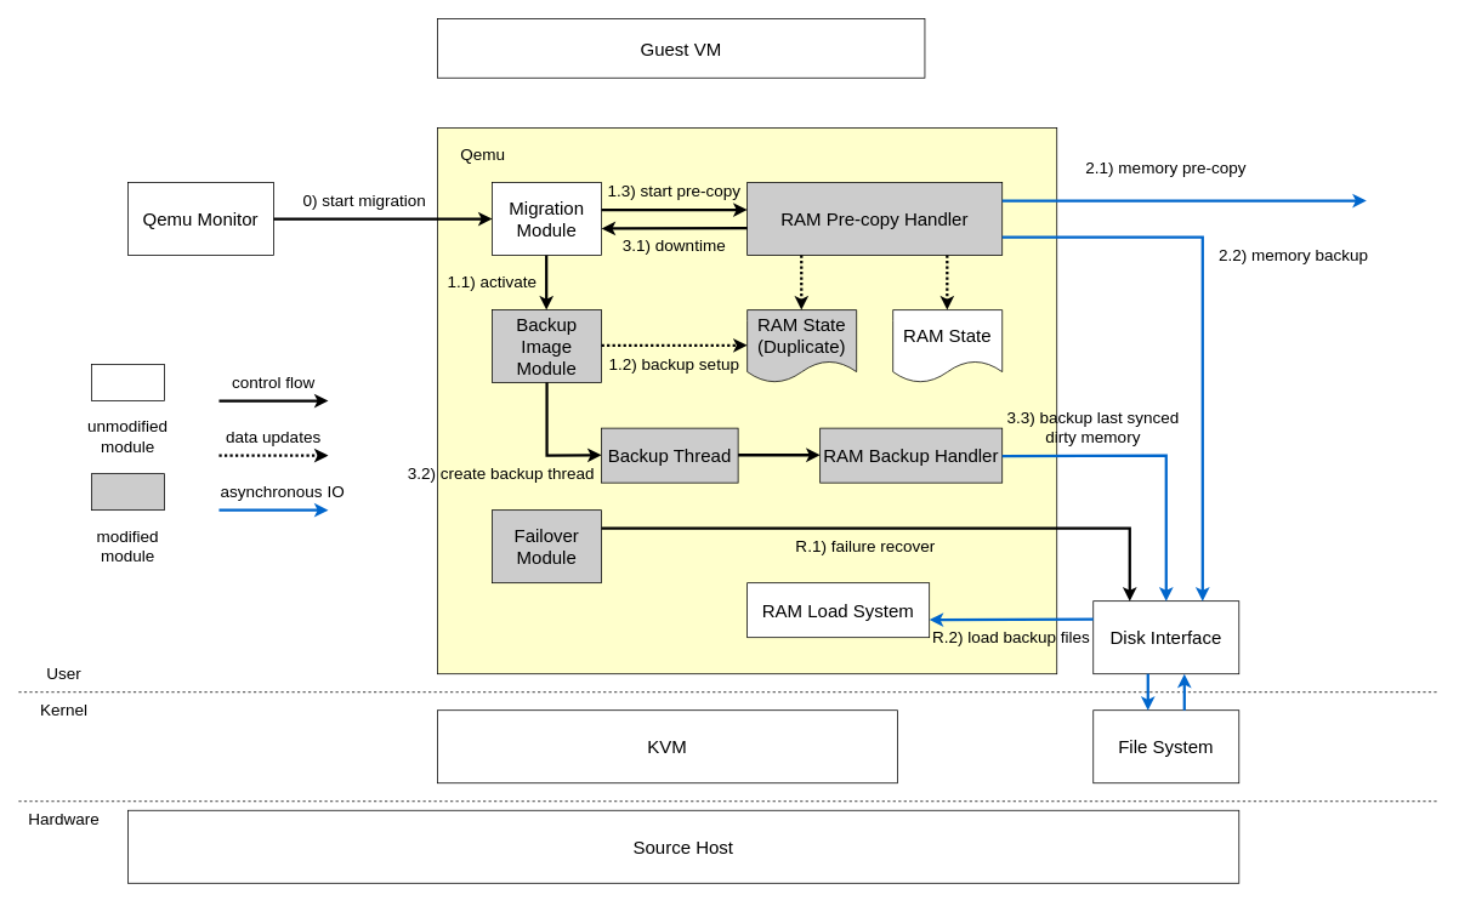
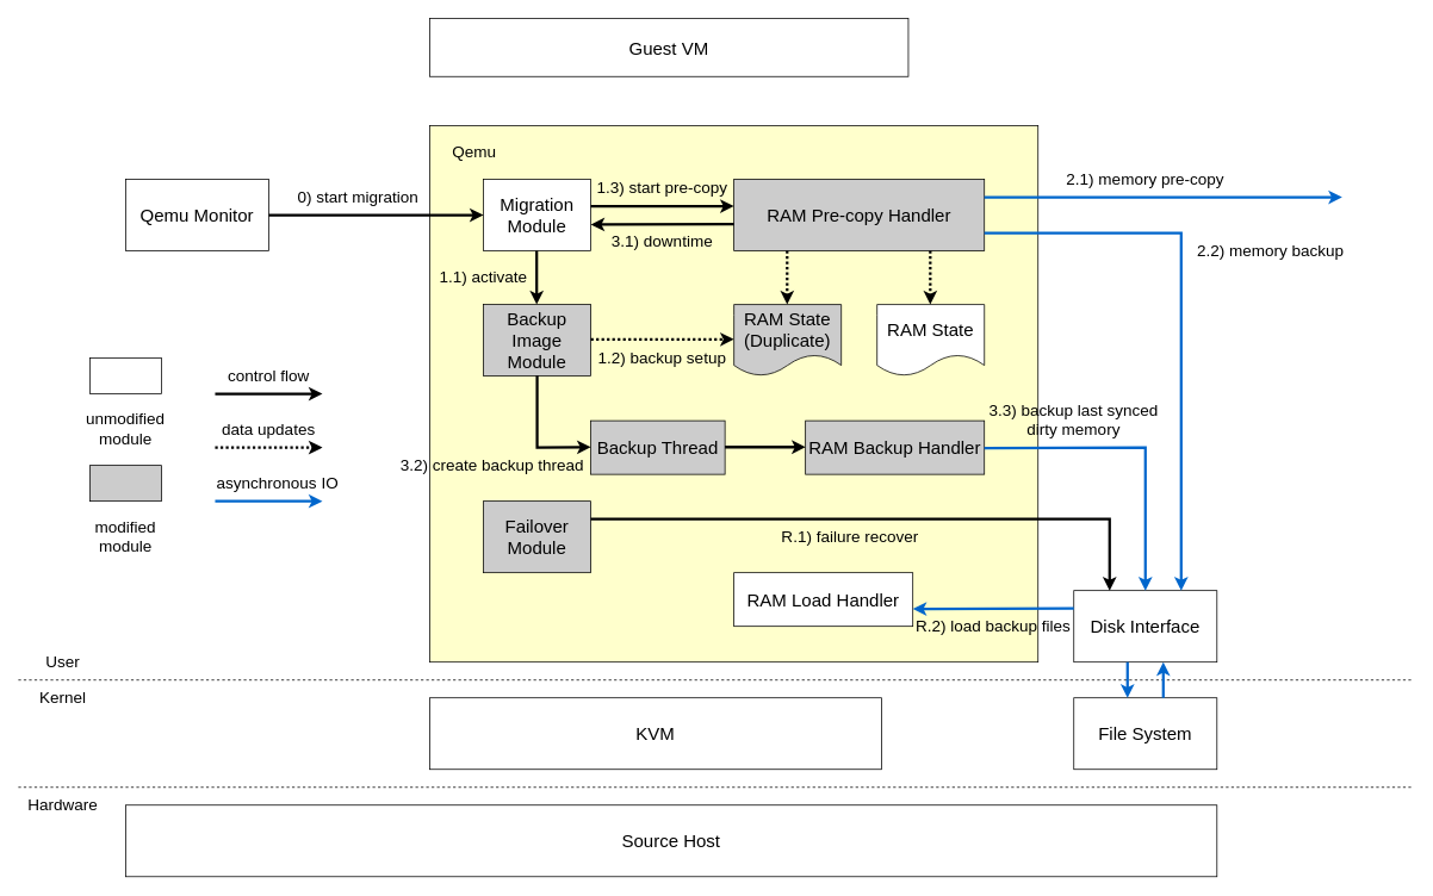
  <mxCell id="0" />
  <mxCell id="1" parent="0" />
  <mxCell id="2" value="&lt;font style=&quot;font-size: 20px;&quot;&gt;Guest VM&lt;/font&gt;" style="rounded=0;whiteSpace=wrap;html=1;align=center;" parent="1" vertex="1"><mxGeometry x="480" y="20" width="535" height="65" as="geometry" /></mxCell>
  <mxCell id="3" value="" style="rounded=0;whiteSpace=wrap;html=1;fillColor=#FFFFCC;" parent="1" vertex="1"><mxGeometry x="480" y="140" width="680" height="600" as="geometry" /></mxCell>
  <mxCell id="4" value="&lt;font style=&quot;font-size: 18px;&quot;&gt;Qemu&lt;/font&gt;" style="text;html=1;strokeColor=none;fillColor=none;align=center;verticalAlign=middle;whiteSpace=wrap;rounded=0;" parent="1" vertex="1"><mxGeometry x="480" y="140" width="100" height="60" as="geometry" /></mxCell>
  <mxCell id="5" value="&lt;font style=&quot;font-size: 20px;&quot;&gt;Migration&lt;br style=&quot;font-size: 20px;&quot;&gt;Module&lt;/font&gt;" style="rounded=0;whiteSpace=wrap;html=1;fontSize=20;" parent="1" vertex="1"><mxGeometry x="540" y="200" width="120" height="80" as="geometry" /></mxCell>
  <mxCell id="6" value="&lt;font style=&quot;font-size: 20px;&quot;&gt;Backup Image&lt;br style=&quot;font-size: 20px;&quot;&gt;Module&lt;/font&gt;" style="rounded=0;whiteSpace=wrap;html=1;fillColor=#CCCCCC;fontSize=20;" parent="1" vertex="1"><mxGeometry x="540" y="340" width="120" height="80" as="geometry" /></mxCell>
  <mxCell id="7" value="&lt;font style=&quot;font-size: 20px;&quot;&gt;Failover&lt;br style=&quot;font-size: 20px;&quot;&gt;Module&lt;/font&gt;" style="rounded=0;whiteSpace=wrap;html=1;fillColor=#CCCCCC;fontSize=20;" parent="1" vertex="1"><mxGeometry x="540" y="560" width="120" height="80" as="geometry" /></mxCell>
- <mxCell id="8" value="&lt;font style=&quot;font-size: 20px;&quot;&gt;RAM Load System&lt;/font&gt;" style="rounded=0;whiteSpace=wrap;html=1;fillColor=#FFFFFF;fontSize=20;" parent="1" vertex="1"><mxGeometry y="640" width="200" height="60" as="geometry" x="820" /></mxCell>
+ <mxCell id="8" value="&lt;font style=&quot;font-size: 20px;&quot;&gt;RAM Load Handler&lt;/font&gt;" style="rounded=0;whiteSpace=wrap;html=1;fillColor=#FFFFFF;fontSize=20;" parent="1" vertex="1"><mxGeometry y="640" width="200" height="60" as="geometry" x="820" /></mxCell>
  <mxCell id="9" value="" style="endArrow=none;dashed=1;html=1;rounded=0;" parent="1" edge="1"><mxGeometry width="50" height="50" relative="1" as="geometry"><mxPoint x="20" y="760" as="sourcePoint" /><mxPoint x="1580" y="760" as="targetPoint" /></mxGeometry></mxCell>
  <mxCell id="10" value="&lt;font style=&quot;font-size: 18px;&quot;&gt;User&lt;/font&gt;" style="text;html=1;strokeColor=none;fillColor=none;align=center;verticalAlign=middle;whiteSpace=wrap;rounded=0;" parent="1" vertex="1"><mxGeometry x="20" y="720" width="100" height="40" as="geometry" /></mxCell>
  <mxCell id="11" value="&lt;font style=&quot;font-size: 18px;&quot;&gt;Kernel&lt;/font&gt;" style="text;html=1;strokeColor=none;fillColor=none;align=center;verticalAlign=middle;whiteSpace=wrap;rounded=0;" parent="1" vertex="1"><mxGeometry x="20" y="760" width="100" height="40" as="geometry" /></mxCell>
  <mxCell id="12" value="&lt;font style=&quot;font-size: 20px;&quot;&gt;Qemu Monitor&lt;/font&gt;" style="rounded=0;whiteSpace=wrap;html=1;align=center;" parent="1" vertex="1"><mxGeometry x="140" y="200" width="160" height="80" as="geometry" /></mxCell>
  <mxCell id="13" value="&lt;font style=&quot;font-size: 18px;&quot;&gt;0) start migration&lt;/font&gt;" style="text;html=1;strokeColor=none;fillColor=none;align=center;verticalAlign=middle;whiteSpace=wrap;rounded=0;" parent="1" vertex="1"><mxGeometry x="320" y="200" width="160" height="40" as="geometry" /></mxCell>
  <mxCell id="14" value="&lt;font style=&quot;font-size: 18px;&quot;&gt;1.1) activate&lt;/font&gt;" style="text;html=1;strokeColor=none;fillColor=none;align=center;verticalAlign=middle;whiteSpace=wrap;rounded=0;" parent="1" vertex="1"><mxGeometry x="480" y="290" width="120" height="40" as="geometry" /></mxCell>
  <mxCell id="15" value="&lt;font style=&quot;font-size: 20px;&quot;&gt;RAM Pre-copy Handler&lt;/font&gt;" style="rounded=0;whiteSpace=wrap;html=1;fillColor=#CCCCCC;fontSize=20;" parent="1" vertex="1"><mxGeometry y="200" width="280" height="80" as="geometry" x="820" /></mxCell>
  <mxCell id="16" value="&lt;font style=&quot;font-size: 18px;&quot;&gt;1.3) start pre-copy&lt;br&gt;&lt;/font&gt;" style="text;html=1;strokeColor=none;fillColor=none;align=center;verticalAlign=middle;whiteSpace=wrap;rounded=0;" parent="1" vertex="1"><mxGeometry x="660" y="190" width="160" height="40" as="geometry" /></mxCell>
  <mxCell id="17" value="&lt;font style=&quot;font-size: 18px;&quot;&gt;1.2) backup setup&lt;/font&gt;" style="text;html=1;strokeColor=none;fillColor=none;align=center;verticalAlign=middle;whiteSpace=wrap;rounded=0;" parent="1" vertex="1"><mxGeometry x="660" y="380" width="160" height="40" as="geometry" /></mxCell>
  <mxCell id="18" value="&lt;font style=&quot;font-size: 20px;&quot;&gt;Disk Interface&lt;/font&gt;" style="rounded=0;whiteSpace=wrap;html=1;align=center;fontSize=20;" parent="1" vertex="1"><mxGeometry x="1200" y="660" width="160" height="80" as="geometry" /></mxCell>
  <mxCell id="19" value="&lt;font style=&quot;font-size: 18px;&quot;&gt;2.2) memory backup&lt;/font&gt;" style="text;html=1;strokeColor=none;fillColor=none;align=center;verticalAlign=middle;whiteSpace=wrap;rounded=0;" parent="1" vertex="1"><mxGeometry x="1330" y="260" width="180" height="40" as="geometry" /></mxCell>
- <mxCell id="20" value="&lt;font style=&quot;font-size: 18px;&quot;&gt;2.1) memory pre-copy&lt;/font&gt;" style="text;html=1;strokeColor=none;fillColor=none;align=center;verticalAlign=middle;whiteSpace=wrap;rounded=0;" parent="1" vertex="1"><mxGeometry x="1180" y="165" width="200" height="40" as="geometry" /></mxCell>
+ <mxCell id="20" value="&lt;font style=&quot;font-size: 18px;&quot;&gt;2.1) memory pre-copy&lt;/font&gt;" style="text;html=1;strokeColor=none;fillColor=none;align=center;verticalAlign=middle;whiteSpace=wrap;rounded=0;" parent="1" vertex="1"><mxGeometry x="1180" y="180" width="200" height="40" as="geometry" /></mxCell>
  <mxCell id="21" value="&lt;font style=&quot;font-size: 18px;&quot;&gt;3.1) downtime&lt;/font&gt;" style="text;html=1;strokeColor=none;fillColor=none;align=center;verticalAlign=middle;whiteSpace=wrap;rounded=0;" parent="1" vertex="1"><mxGeometry x="660" y="250" width="160" height="40" as="geometry" /></mxCell>
  <mxCell id="22" value="" style="endArrow=classic;html=1;rounded=0;strokeWidth=3;strokeColor=#0066CC;" parent="1" edge="1"><mxGeometry width="50" height="50" relative="1" as="geometry"><mxPoint x="1100" y="260" as="sourcePoint" /><mxPoint x="1320" y="660" as="targetPoint" /><Array as="points"><mxPoint x="1320" y="260" /></Array></mxGeometry></mxCell>
  <mxCell id="23" value="" style="endArrow=classic;html=1;rounded=0;strokeWidth=3;strokeColor=#0066CC;" parent="1" edge="1"><mxGeometry width="50" height="50" relative="1" as="geometry"><mxPoint x="1100" y="220" as="sourcePoint" /><mxPoint x="1500" y="220" as="targetPoint" /></mxGeometry></mxCell>
  <mxCell id="24" value="" style="endArrow=classic;html=1;rounded=0;strokeWidth=3;dashed=1;dashPattern=1 1;" parent="1" edge="1"><mxGeometry width="50" height="50" relative="1" as="geometry"><mxPoint x="660" y="379" as="sourcePoint" /><mxPoint y="379" as="targetPoint" x="820" /></mxGeometry></mxCell>
  <mxCell id="25" value="&lt;font style=&quot;font-size: 20px;&quot;&gt;RAM State&lt;br style=&quot;font-size: 20px;&quot;&gt;(Duplicate)&lt;br style=&quot;font-size: 20px;&quot;&gt;&lt;/font&gt;" style="shape=document;whiteSpace=wrap;html=1;boundedLbl=1;fillColor=#CCCCCC;fontSize=20;" parent="1" vertex="1"><mxGeometry y="340" width="120" height="80" as="geometry" x="820" /></mxCell>
  <mxCell id="26" value="&lt;font style=&quot;font-size: 20px;&quot;&gt;RAM State&lt;br style=&quot;font-size: 20px;&quot;&gt;&lt;/font&gt;" style="shape=document;whiteSpace=wrap;html=1;boundedLbl=1;fontSize=20;" parent="1" vertex="1"><mxGeometry x="980" y="340" width="120" height="80" as="geometry" /></mxCell>
  <mxCell id="27" value="" style="endArrow=classic;html=1;rounded=0;strokeWidth=3;dashed=1;dashPattern=1 1;" parent="1" edge="1"><mxGeometry width="50" height="50" relative="1" as="geometry"><mxPoint x="1039.5" y="280" as="sourcePoint" /><mxPoint x="1039.5" y="340" as="targetPoint" /></mxGeometry></mxCell>
  <mxCell id="28" value="" style="endArrow=classic;html=1;rounded=0;strokeWidth=3;dashed=1;dashPattern=1 1;" parent="1" edge="1"><mxGeometry width="50" height="50" relative="1" as="geometry"><mxPoint x="879.5" y="280" as="sourcePoint" /><mxPoint x="879.5" y="340" as="targetPoint" /></mxGeometry></mxCell>
  <mxCell id="29" value="" style="endArrow=classic;html=1;rounded=0;strokeWidth=3;" parent="1" edge="1"><mxGeometry width="50" height="50" relative="1" as="geometry"><mxPoint x="300" y="240" as="sourcePoint" /><mxPoint x="540" y="240" as="targetPoint" /></mxGeometry></mxCell>
  <mxCell id="30" value="" style="endArrow=classic;html=1;rounded=0;strokeWidth=3;" parent="1" edge="1"><mxGeometry width="50" height="50" relative="1" as="geometry"><mxPoint x="660" y="230" as="sourcePoint" /><mxPoint y="230" as="targetPoint" x="820" /></mxGeometry></mxCell>
  <mxCell id="31" value="" style="endArrow=classic;html=1;rounded=0;strokeWidth=3;" parent="1" edge="1"><mxGeometry width="50" height="50" relative="1" as="geometry"><mxPoint y="250" as="sourcePoint" x="820" /><mxPoint x="660" y="250.5" as="targetPoint" /></mxGeometry></mxCell>
  <mxCell id="32" value="" style="endArrow=classic;html=1;rounded=0;strokeWidth=3;" parent="1" edge="1"><mxGeometry width="50" height="50" relative="1" as="geometry"><mxPoint x="599.5" y="280" as="sourcePoint" /><mxPoint x="599.5" y="340" as="targetPoint" /></mxGeometry></mxCell>
  <mxCell id="33" value="" style="endArrow=classic;html=1;rounded=0;strokeWidth=3;" parent="1" edge="1"><mxGeometry width="50" height="50" relative="1" as="geometry"><mxPoint x="660" y="580" as="sourcePoint" /><mxPoint x="1240" y="660" as="targetPoint" /><Array as="points"><mxPoint x="1240" y="580" /></Array></mxGeometry></mxCell>
  <mxCell id="34" value="" style="endArrow=classic;html=1;rounded=0;strokeWidth=3;strokeColor=#0066CC;" parent="1" edge="1"><mxGeometry width="50" height="50" relative="1" as="geometry"><mxPoint x="1200" y="680" as="sourcePoint" /><mxPoint x="1020" y="680.5" as="targetPoint" /></mxGeometry></mxCell>
  <mxCell id="35" value="&lt;font style=&quot;font-size: 18px;&quot;&gt;R.1) failure recover&lt;/font&gt;" style="text;html=1;strokeColor=none;fillColor=none;align=center;verticalAlign=middle;whiteSpace=wrap;rounded=0;" parent="1" vertex="1"><mxGeometry x="860" y="580" width="180" height="40" as="geometry" /></mxCell>
  <mxCell id="36" value="&lt;font style=&quot;font-size: 18px;&quot;&gt;R.2) load backup files&lt;/font&gt;" style="text;html=1;strokeColor=none;fillColor=none;align=center;verticalAlign=middle;whiteSpace=wrap;rounded=0;" parent="1" vertex="1"><mxGeometry x="1020" y="680" width="180" height="40" as="geometry" /></mxCell>
  <mxCell id="37" value="&lt;font style=&quot;font-size: 20px;&quot;&gt;KVM&lt;/font&gt;" style="rounded=0;whiteSpace=wrap;html=1;" parent="1" vertex="1"><mxGeometry x="480" y="780" width="505" height="80" as="geometry" /></mxCell>
  <mxCell id="38" value="" style="endArrow=none;dashed=1;html=1;rounded=0;" parent="1" edge="1"><mxGeometry width="50" height="50" relative="1" as="geometry"><mxPoint x="20" y="880" as="sourcePoint" /><mxPoint x="1580" y="880" as="targetPoint" /></mxGeometry></mxCell>
  <mxCell id="39" value="&lt;span style=&quot;font-size: 18px;&quot;&gt;Hardware&lt;/span&gt;" style="text;html=1;strokeColor=none;fillColor=none;align=center;verticalAlign=middle;whiteSpace=wrap;rounded=0;" parent="1" vertex="1"><mxGeometry x="20" y="880" width="100" height="40" as="geometry" /></mxCell>
  <mxCell id="40" value="&lt;font style=&quot;font-size: 20px;&quot;&gt;File System&lt;/font&gt;" style="rounded=0;whiteSpace=wrap;html=1;" parent="1" vertex="1"><mxGeometry x="1200" y="780" width="160" height="80" as="geometry" /></mxCell>
  <mxCell id="41" value="" style="endArrow=classic;html=1;rounded=0;strokeWidth=3;strokeColor=#0066CC;" parent="1" edge="1"><mxGeometry width="50" height="50" relative="1" as="geometry"><mxPoint x="1260" y="740" as="sourcePoint" /><mxPoint x="1260" y="780" as="targetPoint" /></mxGeometry></mxCell>
  <mxCell id="42" value="" style="endArrow=classic;html=1;rounded=0;strokeWidth=3;strokeColor=#0066CC;" parent="1" edge="1"><mxGeometry width="50" height="50" relative="1" as="geometry"><mxPoint x="1300" y="780" as="sourcePoint" /><mxPoint x="1300" y="740" as="targetPoint" /></mxGeometry></mxCell>
- <mxCell id="43" value="&lt;font style=&quot;font-size: 20px;&quot;&gt;Source Host&lt;/font&gt;" style="rounded=0;whiteSpace=wrap;html=1;" parent="1" vertex="1"><mxGeometry x="140" y="890" width="1220" height="80" as="geometry" /></mxCell>
+ <mxCell id="43" value="&lt;font style=&quot;font-size: 20px;&quot;&gt;Source Host&lt;/font&gt;" style="rounded=0;whiteSpace=wrap;html=1;" parent="1" vertex="1"><mxGeometry x="140" y="900" width="1220" height="80" as="geometry" /></mxCell>
  <mxCell id="44" value="" style="endArrow=classic;html=1;rounded=0;strokeWidth=3;" edge="1" parent="1"><mxGeometry width="50" height="50" relative="1" as="geometry"><mxPoint x="240" y="440" as="sourcePoint" /><mxPoint x="360" y="440" as="targetPoint" /></mxGeometry></mxCell>
  <mxCell id="45" value="" style="endArrow=classic;html=1;rounded=0;strokeWidth=3;strokeColor=#0066CC;" edge="1" parent="1"><mxGeometry width="50" height="50" relative="1" as="geometry"><mxPoint x="240" y="560" as="sourcePoint" /><mxPoint x="360" y="560" as="targetPoint" /></mxGeometry></mxCell>
  <mxCell id="46" value="&lt;span style=&quot;font-size: 18px;&quot;&gt;control flow&lt;/span&gt;" style="text;html=1;strokeColor=none;fillColor=none;align=center;verticalAlign=middle;whiteSpace=wrap;rounded=0;" vertex="1" parent="1"><mxGeometry x="240" y="400" width="120" height="40" as="geometry" /></mxCell>
  <mxCell id="47" value="" style="endArrow=classic;html=1;rounded=0;strokeWidth=3;dashed=1;dashPattern=1 1;" edge="1" parent="1"><mxGeometry width="50" height="50" relative="1" as="geometry"><mxPoint x="240" y="500" as="sourcePoint" /><mxPoint x="360" y="500" as="targetPoint" /></mxGeometry></mxCell>
  <mxCell id="48" value="&lt;span style=&quot;font-size: 18px;&quot;&gt;data updates&lt;/span&gt;" style="text;html=1;strokeColor=none;fillColor=none;align=center;verticalAlign=middle;whiteSpace=wrap;rounded=0;" vertex="1" parent="1"><mxGeometry x="240" y="460" width="120" height="40" as="geometry" /></mxCell>
  <mxCell id="49" value="&lt;span style=&quot;font-size: 18px;&quot;&gt;asynchronous IO&lt;/span&gt;" style="text;html=1;strokeColor=none;fillColor=none;align=center;verticalAlign=middle;whiteSpace=wrap;rounded=0;" vertex="1" parent="1"><mxGeometry x="240" y="520" width="140" height="40" as="geometry" /></mxCell>
  <mxCell id="50" value="" style="rounded=0;whiteSpace=wrap;html=1;" vertex="1" parent="1"><mxGeometry x="100" y="400" width="80" height="40" as="geometry" /></mxCell>
  <mxCell id="51" value="&lt;span style=&quot;font-size: 18px;&quot;&gt;unmodified module&lt;/span&gt;" style="text;html=1;strokeColor=none;fillColor=none;align=center;verticalAlign=middle;whiteSpace=wrap;rounded=0;" vertex="1" parent="1"><mxGeometry x="80" y="460" width="120" height="40" as="geometry" /></mxCell>
  <mxCell id="52" value="" style="rounded=0;whiteSpace=wrap;html=1;fillColor=#CCCCCC;" vertex="1" parent="1"><mxGeometry x="100" y="520" width="80" height="40" as="geometry" /></mxCell>
  <mxCell id="53" value="&lt;span style=&quot;font-size: 18px;&quot;&gt;modified module&lt;/span&gt;" style="text;html=1;strokeColor=none;fillColor=none;align=center;verticalAlign=middle;whiteSpace=wrap;rounded=0;" vertex="1" parent="1"><mxGeometry x="80" y="580" width="120" height="40" as="geometry" /></mxCell>
  <mxCell id="54" value="&lt;font style=&quot;font-size: 20px;&quot;&gt;RAM Backup Handler&lt;/font&gt;" style="rounded=0;whiteSpace=wrap;html=1;fillColor=#CCCCCC;fontSize=20;" vertex="1" parent="1"><mxGeometry x="900" y="470" width="200" height="60" as="geometry" /></mxCell>
  <mxCell id="55" value="&lt;font style=&quot;font-size: 18px;&quot;&gt;3.2) create backup thread&lt;/font&gt;" style="text;html=1;strokeColor=none;fillColor=none;align=center;verticalAlign=middle;whiteSpace=wrap;rounded=0;" vertex="1" parent="1"><mxGeometry x="440" y="500" width="220" height="40" as="geometry" /></mxCell>
  <mxCell id="56" value="" style="endArrow=classic;html=1;rounded=0;strokeWidth=3;strokeColor=#0066CC;exitX=0.4;exitY=1.017;exitDx=0;exitDy=0;exitPerimeter=0;" edge="1" parent="1"><mxGeometry width="50" height="50" relative="1" as="geometry"><mxPoint x="1100" y="500.52" as="sourcePoint" /><mxPoint x="1280" y="660" as="targetPoint" /><Array as="points"><mxPoint x="1280" y="500" /></Array></mxGeometry></mxCell>
  <mxCell id="57" value="&lt;font style=&quot;font-size: 18px;&quot;&gt;3.3) backup last synced dirty memory&lt;/font&gt;" style="text;html=1;strokeColor=none;fillColor=none;align=center;verticalAlign=middle;whiteSpace=wrap;rounded=0;" vertex="1" parent="1"><mxGeometry x="1100" y="440" width="200" height="60" as="geometry" /></mxCell>
  <mxCell id="58" value="&lt;font style=&quot;font-size: 20px;&quot;&gt;Backup Thread&lt;/font&gt;" style="rounded=0;whiteSpace=wrap;html=1;fillColor=#CCCCCC;fontSize=20;" vertex="1" parent="1"><mxGeometry x="660" y="470" width="150" height="60" as="geometry" /></mxCell>
  <mxCell id="59" value="" style="endArrow=classic;html=1;rounded=0;strokeWidth=3;" edge="1" parent="1"><mxGeometry width="50" height="50" relative="1" as="geometry"><mxPoint x="600" y="419.5" as="sourcePoint" /><mxPoint x="660" y="499.5" as="targetPoint" /><Array as="points"><mxPoint x="600" y="500" /></Array></mxGeometry></mxCell>
  <mxCell id="60" value="" style="endArrow=classic;html=1;rounded=0;strokeWidth=3;" edge="1" parent="1"><mxGeometry width="50" height="50" relative="1" as="geometry"><mxPoint x="810" y="499.5" as="sourcePoint" /><mxPoint x="900" y="499.5" as="targetPoint" /></mxGeometry></mxCell>
